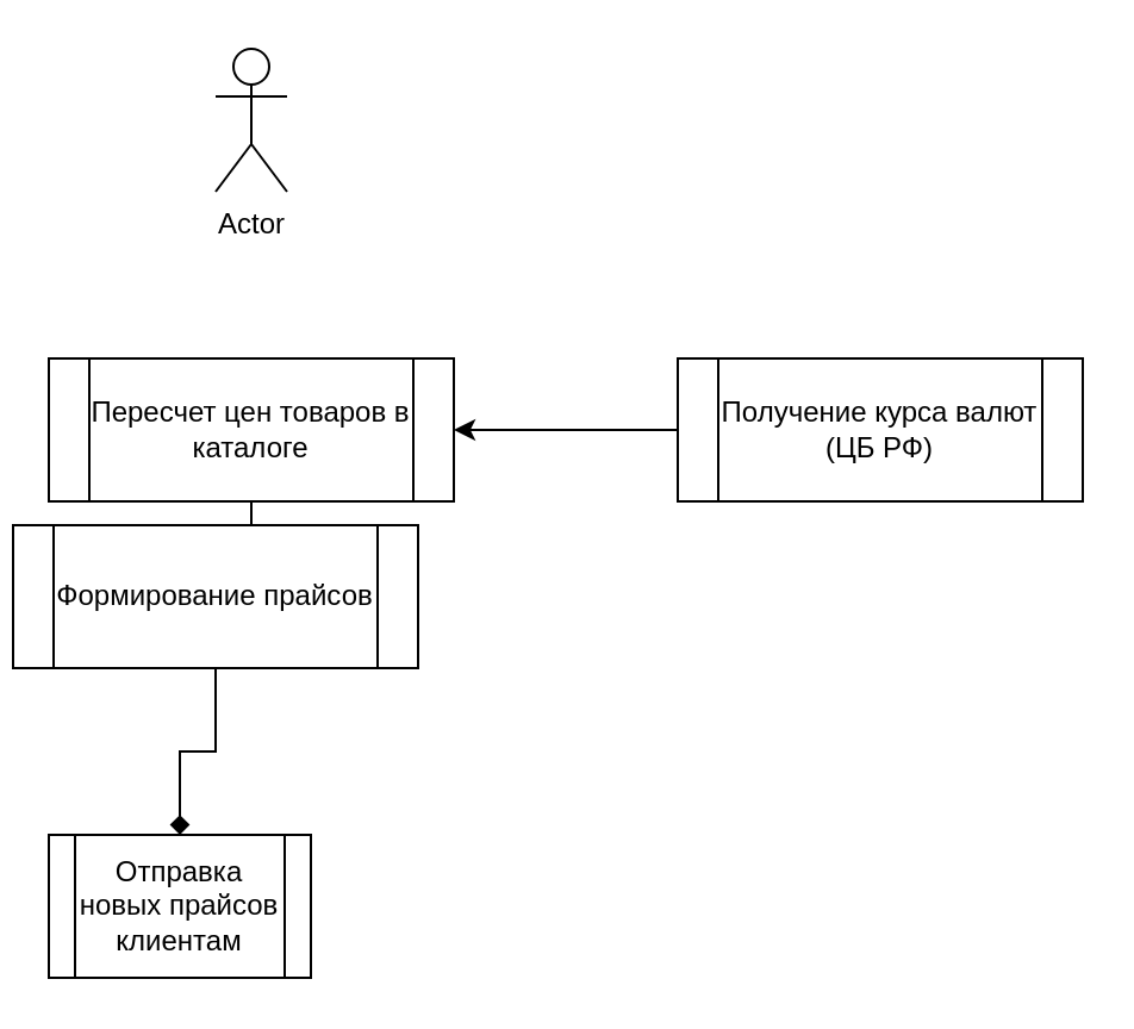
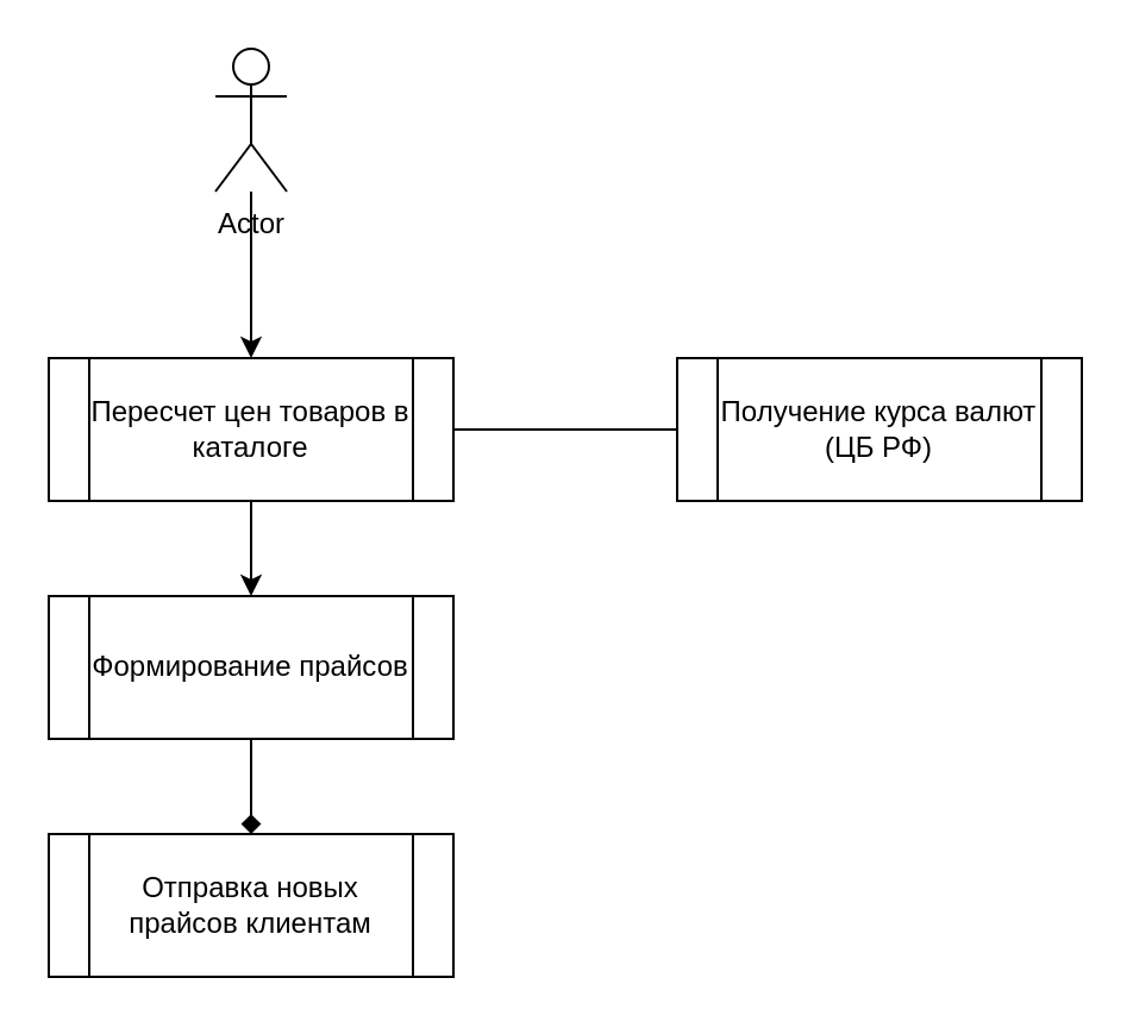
  <mxCell id="0" />
  <mxCell id="1" parent="0" />
+ <mxCell id="2" value="" style="edgeStyle=orthogonalEdgeStyle;rounded=0;orthogonalLoop=1;jettySize=auto;html=1;" edge="1" parent="1" source="3" target="5"><mxGeometry relative="1" as="geometry" /></mxCell>
  <mxCell id="3" value="Actor" style="shape=umlActor;verticalLabelPosition=bottom;verticalAlign=top;html=1;outlineConnect=0;sketch=0;" vertex="1" parent="1"><mxGeometry x="90" y="20" width="30" height="60" as="geometry" /></mxCell>
  <mxCell id="4" value="" style="edgeStyle=orthogonalEdgeStyle;rounded=0;orthogonalLoop=1;jettySize=auto;html=1;" edge="1" parent="1" source="5" target="7"><mxGeometry relative="1" as="geometry" /></mxCell>
  <mxCell id="5" value="Пересчет цен товаров в каталоге" style="shape=process;whiteSpace=wrap;html=1;backgroundOutline=1;verticalAlign=middle;align=center;" vertex="1" parent="1"><mxGeometry x="20" y="150" width="170" height="60" as="geometry" /></mxCell>
  <mxCell id="6" value="" style="edgeStyle=orthogonalEdgeStyle;rounded=0;orthogonalLoop=1;jettySize=auto;html=1;endArrow=diamond;" edge="1" parent="1" source="7" target="8"><mxGeometry relative="1" as="geometry" /></mxCell>
- <mxCell id="7" value="Формирование прайсов" style="shape=process;whiteSpace=wrap;html=1;backgroundOutline=1;verticalAlign=middle;align=center;" vertex="1" parent="1"><mxGeometry x="5" y="220" width="170" height="60" as="geometry" /></mxCell>
- <mxCell id="8" value="Отправка новых прайсов клиентам" style="shape=process;whiteSpace=wrap;html=1;backgroundOutline=1;verticalAlign=middle;align=center;" vertex="1" parent="1"><mxGeometry x="20" y="350" width="110" height="60" as="geometry" /></mxCell>
- <mxCell id="9" style="edgeStyle=orthogonalEdgeStyle;rounded=0;orthogonalLoop=1;jettySize=auto;html=1;exitX=0;exitY=0.5;exitDx=0;exitDy=0;entryX=1;entryY=0.5;entryDx=0;entryDy=0;" edge="1" parent="1" source="10" target="5"><mxGeometry relative="1" as="geometry" /></mxCell>
+ <mxCell id="7" value="Формирование прайсов" style="shape=process;whiteSpace=wrap;html=1;backgroundOutline=1;verticalAlign=middle;align=center;" vertex="1" parent="1"><mxGeometry x="20" y="250" width="170" height="60" as="geometry" /></mxCell>
+ <mxCell id="8" value="Отправка новых прайсов клиентам" style="shape=process;whiteSpace=wrap;html=1;backgroundOutline=1;verticalAlign=middle;align=center;" vertex="1" parent="1"><mxGeometry x="20" y="350" width="170" height="60" as="geometry" /></mxCell>
+ <mxCell id="9" style="edgeStyle=orthogonalEdgeStyle;rounded=0;orthogonalLoop=1;jettySize=auto;html=1;exitX=0;exitY=0.5;exitDx=0;exitDy=0;entryX=1;entryY=0.5;entryDx=0;entryDy=0;endArrow=none;" edge="1" parent="1" source="10" target="5"><mxGeometry relative="1" as="geometry" /></mxCell>
  <mxCell id="10" value="Получение курса валют (ЦБ РФ)" style="shape=process;whiteSpace=wrap;html=1;backgroundOutline=1;verticalAlign=middle;align=center;" vertex="1" parent="1"><mxGeometry x="284" y="150" width="170" height="60" as="geometry" /></mxCell>
